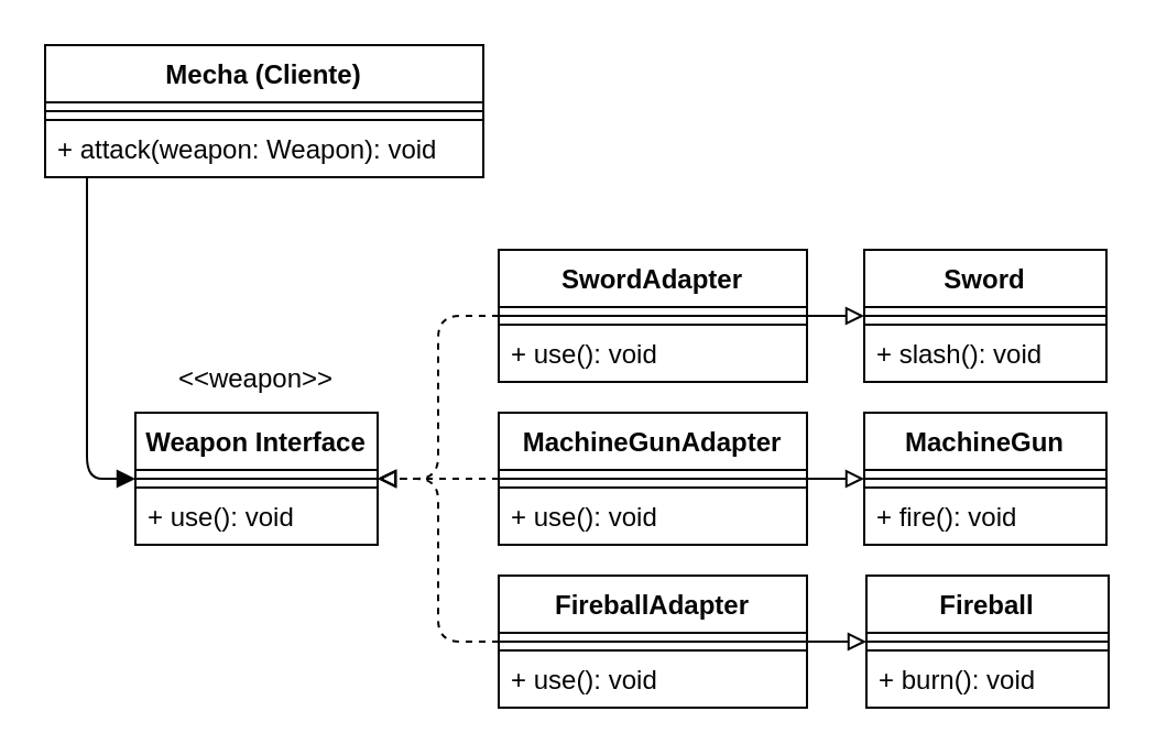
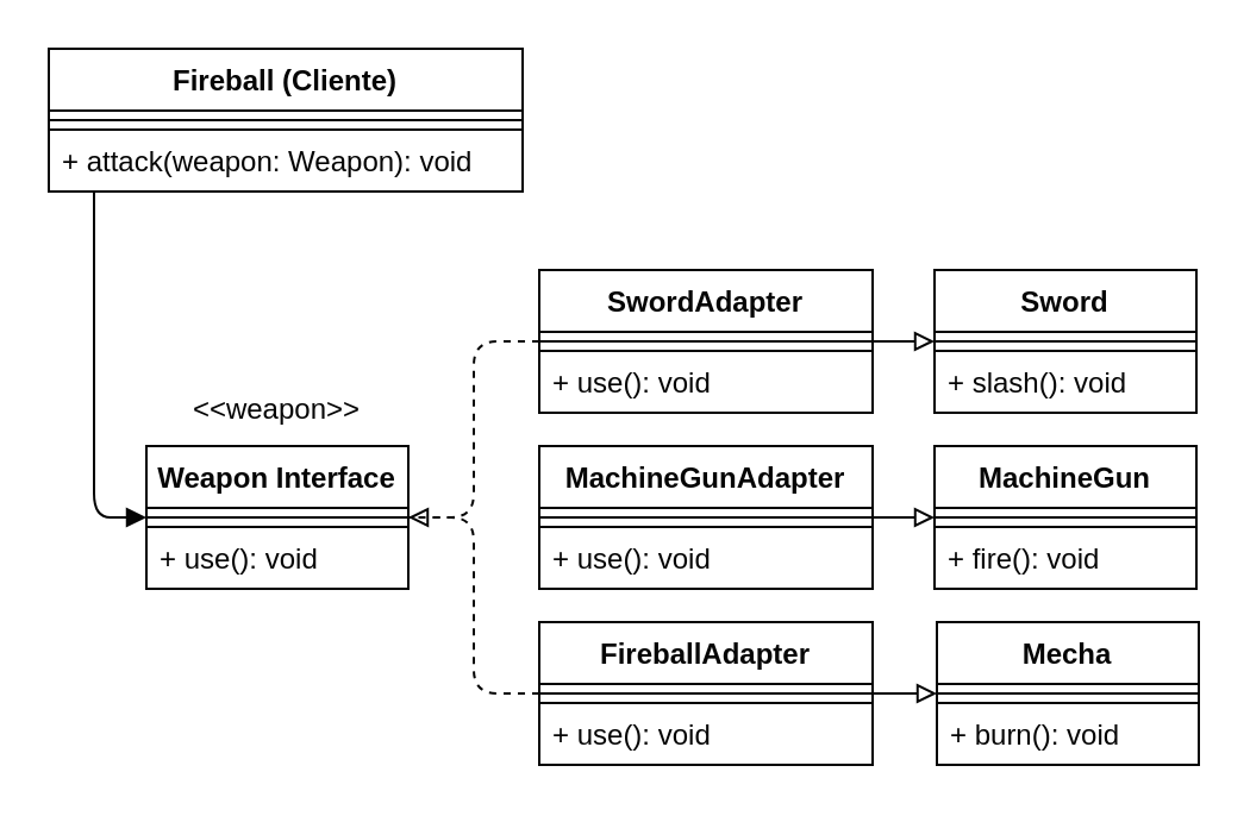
  <mxCell id="0" />
  <mxCell id="1" parent="0" />
  <mxCell id="2" style="edgeStyle=orthogonalEdgeStyle;rounded=1;html=1;entryX=0;entryY=0.5;entryDx=0;entryDy=0;fontColor=#050505;endArrow=block;endFill=1;strokeColor=#050505;" edge="1" parent="1" source="3" target="30"><mxGeometry relative="1" as="geometry"><Array as="points"><mxPoint x="39" y="217" /></Array></mxGeometry></mxCell>
- <mxCell id="3" value="Mecha (Cliente)" style="swimlane;fontStyle=1;align=center;verticalAlign=top;childLayout=stackLayout;horizontal=1;startSize=26;horizontalStack=0;resizeParent=1;resizeParentMax=0;resizeLast=0;collapsible=1;marginBottom=0;fontColor=#050505;strokeColor=#050505;fillColor=none;" parent="1" vertex="1"><mxGeometry x="20" y="20" width="199" height="60" as="geometry" /></mxCell>
+ <mxCell id="3" value="Fireball (Cliente)" style="swimlane;fontStyle=1;align=center;verticalAlign=top;childLayout=stackLayout;horizontal=1;startSize=26;horizontalStack=0;resizeParent=1;resizeParentMax=0;resizeLast=0;collapsible=1;marginBottom=0;fontColor=#050505;strokeColor=#050505;fillColor=none;" parent="1" vertex="1"><mxGeometry x="20" y="20" width="199" height="60" as="geometry" /></mxCell>
  <mxCell id="4" value="" style="line;strokeWidth=1;fillColor=none;align=left;verticalAlign=middle;spacingTop=-1;spacingLeft=3;spacingRight=3;rotatable=0;labelPosition=right;points=[];portConstraint=eastwest;fontColor=#050505;strokeColor=#050505;" parent="3" vertex="1"><mxGeometry y="26" width="199" height="8" as="geometry" /></mxCell>
  <mxCell id="5" value="+ attack(weapon: Weapon): void" style="text;strokeColor=#050505;fillColor=none;align=left;verticalAlign=top;spacingLeft=4;spacingRight=4;overflow=hidden;rotatable=0;points=[[0,0.5],[1,0.5]];portConstraint=eastwest;fontColor=#050505;" parent="3" vertex="1"><mxGeometry y="34" width="199" height="26" as="geometry" /></mxCell>
- <mxCell id="6" style="edgeStyle=orthogonalEdgeStyle;rounded=1;html=1;entryX=1;entryY=0.5;entryDx=0;entryDy=0;fontColor=#050505;endArrow=block;endFill=0;strokeColor=#050505;dashed=1;" edge="1" parent="1" source="7" target="30"><mxGeometry relative="1" as="geometry" /></mxCell>
+ <mxCell id="6" style="edgeStyle=orthogonalEdgeStyle;rounded=1;html=1;entryX=1;entryY=0.5;entryDx=0;entryDy=0;fontColor=#050505;endArrow=none;endFill=0;strokeColor=#050505;dashed=1;" edge="1" parent="1" source="7" target="30"><mxGeometry relative="1" as="geometry" /></mxCell>
  <mxCell id="7" value="SwordAdapter" style="swimlane;fontStyle=1;align=center;verticalAlign=top;childLayout=stackLayout;horizontal=1;startSize=26;horizontalStack=0;resizeParent=1;resizeParentMax=0;resizeLast=0;collapsible=1;marginBottom=0;fontColor=#050505;strokeColor=#050505;fillColor=none;" parent="1" vertex="1"><mxGeometry x="226" y="113" width="140" height="60" as="geometry" /></mxCell>
  <mxCell id="8" value="" style="line;strokeWidth=1;fillColor=none;align=left;verticalAlign=middle;spacingTop=-1;spacingLeft=3;spacingRight=3;rotatable=0;labelPosition=right;points=[];portConstraint=eastwest;fontColor=#050505;strokeColor=#050505;" parent="7" vertex="1"><mxGeometry y="26" width="140" height="8" as="geometry" /></mxCell>
  <mxCell id="9" value="+ use(): void" style="text;strokeColor=#050505;fillColor=none;align=left;verticalAlign=top;spacingLeft=4;spacingRight=4;overflow=hidden;rotatable=0;points=[[0,0.5],[1,0.5]];portConstraint=eastwest;fontColor=#050505;" parent="7" vertex="1"><mxGeometry y="34" width="140" height="26" as="geometry" /></mxCell>
- <mxCell id="10" style="edgeStyle=orthogonalEdgeStyle;rounded=1;html=1;entryX=1;entryY=0.5;entryDx=0;entryDy=0;fontColor=#050505;endArrow=block;endFill=0;strokeColor=#050505;dashed=1;" edge="1" parent="1" source="11" target="30"><mxGeometry relative="1" as="geometry" /></mxCell>
  <mxCell id="11" value="MachineGunAdapter" style="swimlane;fontStyle=1;align=center;verticalAlign=top;childLayout=stackLayout;horizontal=1;startSize=26;horizontalStack=0;resizeParent=1;resizeParentMax=0;resizeLast=0;collapsible=1;marginBottom=0;fontColor=#050505;strokeColor=#050505;fillColor=none;" parent="1" vertex="1"><mxGeometry x="226" y="187" width="140" height="60" as="geometry" /></mxCell>
  <mxCell id="12" value="" style="line;strokeWidth=1;fillColor=none;align=left;verticalAlign=middle;spacingTop=-1;spacingLeft=3;spacingRight=3;rotatable=0;labelPosition=right;points=[];portConstraint=eastwest;fontColor=#050505;strokeColor=#050505;" parent="11" vertex="1"><mxGeometry y="26" width="140" height="8" as="geometry" /></mxCell>
  <mxCell id="13" value="+ use(): void" style="text;strokeColor=#050505;fillColor=none;align=left;verticalAlign=top;spacingLeft=4;spacingRight=4;overflow=hidden;rotatable=0;points=[[0,0.5],[1,0.5]];portConstraint=eastwest;fontColor=#050505;" parent="11" vertex="1"><mxGeometry y="34" width="140" height="26" as="geometry" /></mxCell>
  <mxCell id="14" style="edgeStyle=orthogonalEdgeStyle;rounded=1;html=1;entryX=1;entryY=0.5;entryDx=0;entryDy=0;fontColor=#050505;endArrow=block;endFill=0;strokeColor=#050505;dashed=1;" edge="1" parent="1" source="15" target="30"><mxGeometry relative="1" as="geometry" /></mxCell>
  <mxCell id="15" value="FireballAdapter" style="swimlane;fontStyle=1;align=center;verticalAlign=top;childLayout=stackLayout;horizontal=1;startSize=26;horizontalStack=0;resizeParent=1;resizeParentMax=0;resizeLast=0;collapsible=1;marginBottom=0;fontColor=#050505;strokeColor=#050505;fillColor=none;" parent="1" vertex="1"><mxGeometry x="226" y="261" width="140" height="60" as="geometry" /></mxCell>
  <mxCell id="16" value="" style="line;strokeWidth=1;fillColor=none;align=left;verticalAlign=middle;spacingTop=-1;spacingLeft=3;spacingRight=3;rotatable=0;labelPosition=right;points=[];portConstraint=eastwest;fontColor=#050505;strokeColor=#050505;" parent="15" vertex="1"><mxGeometry y="26" width="140" height="8" as="geometry" /></mxCell>
  <mxCell id="17" value="+ use(): void" style="text;strokeColor=#050505;fillColor=none;align=left;verticalAlign=top;spacingLeft=4;spacingRight=4;overflow=hidden;rotatable=0;points=[[0,0.5],[1,0.5]];portConstraint=eastwest;fontColor=#050505;" parent="15" vertex="1"><mxGeometry y="34" width="140" height="26" as="geometry" /></mxCell>
  <mxCell id="18" value="Sword" style="swimlane;fontStyle=1;align=center;verticalAlign=top;childLayout=stackLayout;horizontal=1;startSize=26;horizontalStack=0;resizeParent=1;resizeParentMax=0;resizeLast=0;collapsible=1;marginBottom=0;fontColor=#050505;strokeColor=#050505;fillColor=none;" parent="1" vertex="1"><mxGeometry x="392" y="113" width="110" height="60" as="geometry" /></mxCell>
  <mxCell id="19" value="" style="line;strokeWidth=1;fillColor=none;align=left;verticalAlign=middle;spacingTop=-1;spacingLeft=3;spacingRight=3;rotatable=0;labelPosition=right;points=[];portConstraint=eastwest;fontColor=#050505;strokeColor=#050505;" parent="18" vertex="1"><mxGeometry y="26" width="110" height="8" as="geometry" /></mxCell>
  <mxCell id="20" value="+ slash(): void" style="text;strokeColor=#050505;fillColor=none;align=left;verticalAlign=top;spacingLeft=4;spacingRight=4;overflow=hidden;rotatable=0;points=[[0,0.5],[1,0.5]];portConstraint=eastwest;fontColor=#050505;" parent="18" vertex="1"><mxGeometry y="34" width="110" height="26" as="geometry" /></mxCell>
  <mxCell id="21" value="MachineGun" style="swimlane;fontStyle=1;align=center;verticalAlign=top;childLayout=stackLayout;horizontal=1;startSize=26;horizontalStack=0;resizeParent=1;resizeParentMax=0;resizeLast=0;collapsible=1;marginBottom=0;fontColor=#050505;strokeColor=#050505;fillColor=none;" parent="1" vertex="1"><mxGeometry x="392" y="187" width="110" height="60" as="geometry" /></mxCell>
  <mxCell id="22" value="" style="line;strokeWidth=1;fillColor=none;align=left;verticalAlign=middle;spacingTop=-1;spacingLeft=3;spacingRight=3;rotatable=0;labelPosition=right;points=[];portConstraint=eastwest;fontColor=#050505;strokeColor=#050505;" parent="21" vertex="1"><mxGeometry y="26" width="110" height="8" as="geometry" /></mxCell>
  <mxCell id="23" value="+ fire(): void" style="text;strokeColor=#050505;fillColor=none;align=left;verticalAlign=top;spacingLeft=4;spacingRight=4;overflow=hidden;rotatable=0;points=[[0,0.5],[1,0.5]];portConstraint=eastwest;fontColor=#050505;" parent="21" vertex="1"><mxGeometry y="34" width="110" height="26" as="geometry" /></mxCell>
- <mxCell id="24" value="Fireball" style="swimlane;fontStyle=1;align=center;verticalAlign=top;childLayout=stackLayout;horizontal=1;startSize=26;horizontalStack=0;resizeParent=1;resizeParentMax=0;resizeLast=0;collapsible=1;marginBottom=0;fontColor=#050505;strokeColor=#050505;fillColor=none;" parent="1" vertex="1"><mxGeometry x="393" y="261" width="110" height="60" as="geometry" /></mxCell>
+ <mxCell id="24" value="Mecha" style="swimlane;fontStyle=1;align=center;verticalAlign=top;childLayout=stackLayout;horizontal=1;startSize=26;horizontalStack=0;resizeParent=1;resizeParentMax=0;resizeLast=0;collapsible=1;marginBottom=0;fontColor=#050505;strokeColor=#050505;fillColor=none;" parent="1" vertex="1"><mxGeometry x="393" y="261" width="110" height="60" as="geometry" /></mxCell>
  <mxCell id="25" value="" style="line;strokeWidth=1;fillColor=none;align=left;verticalAlign=middle;spacingTop=-1;spacingLeft=3;spacingRight=3;rotatable=0;labelPosition=right;points=[];portConstraint=eastwest;fontColor=#050505;strokeColor=#050505;" parent="24" vertex="1"><mxGeometry y="26" width="110" height="8" as="geometry" /></mxCell>
  <mxCell id="26" value="+ burn(): void" style="text;strokeColor=#050505;fillColor=none;align=left;verticalAlign=top;spacingLeft=4;spacingRight=4;overflow=hidden;rotatable=0;points=[[0,0.5],[1,0.5]];portConstraint=eastwest;fontColor=#050505;" parent="24" vertex="1"><mxGeometry y="34" width="110" height="26" as="geometry" /></mxCell>
  <mxCell id="27" value="" style="endArrow=block;html=1;endFill=0;fontColor=#050505;strokeColor=#050505;" parent="1" source="7" target="18" edge="1"><mxGeometry width="50" height="50" relative="1" as="geometry"><mxPoint x="286" y="194.6" as="sourcePoint" /><mxPoint x="196" y="241.4" as="targetPoint" /></mxGeometry></mxCell>
  <mxCell id="28" value="" style="endArrow=block;html=1;endFill=0;fontColor=#050505;strokeColor=#050505;" parent="1" source="11" target="21" edge="1"><mxGeometry width="50" height="50" relative="1" as="geometry"><mxPoint x="446" y="117" as="sourcePoint" /><mxPoint x="496" y="117" as="targetPoint" /></mxGeometry></mxCell>
  <mxCell id="29" value="" style="endArrow=block;html=1;endFill=0;fontColor=#050505;strokeColor=#050505;" parent="1" source="15" target="24" edge="1"><mxGeometry width="50" height="50" relative="1" as="geometry"><mxPoint x="446" y="205" as="sourcePoint" /><mxPoint x="496" y="205" as="targetPoint" /></mxGeometry></mxCell>
  <mxCell id="30" value="Weapon Interface" style="swimlane;fontStyle=1;align=center;verticalAlign=top;childLayout=stackLayout;horizontal=1;startSize=26;horizontalStack=0;resizeParent=1;resizeParentMax=0;resizeLast=0;collapsible=1;marginBottom=0;fontColor=#050505;strokeColor=#050505;fillColor=none;" vertex="1" parent="1"><mxGeometry x="61" y="187" width="110" height="60" as="geometry" /></mxCell>
  <mxCell id="31" value="" style="line;strokeWidth=1;fillColor=none;align=left;verticalAlign=middle;spacingTop=-1;spacingLeft=3;spacingRight=3;rotatable=0;labelPosition=right;points=[];portConstraint=eastwest;fontColor=#050505;strokeColor=#050505;" vertex="1" parent="30"><mxGeometry y="26" width="110" height="8" as="geometry" /></mxCell>
  <mxCell id="32" value="+ use(): void" style="text;strokeColor=#050505;fillColor=none;align=left;verticalAlign=top;spacingLeft=4;spacingRight=4;overflow=hidden;rotatable=0;points=[[0,0.5],[1,0.5]];portConstraint=eastwest;fontColor=#050505;" vertex="1" parent="30"><mxGeometry y="34" width="110" height="26" as="geometry" /></mxCell>
  <mxCell id="33" value="&amp;lt;&amp;lt;weapon&amp;gt;&amp;gt;" style="text;html=1;strokeColor=none;fillColor=none;align=center;verticalAlign=middle;whiteSpace=wrap;rounded=0;fontColor=#050505;" vertex="1" parent="1"><mxGeometry x="61" y="157" width="110" height="30" as="geometry" /></mxCell>
